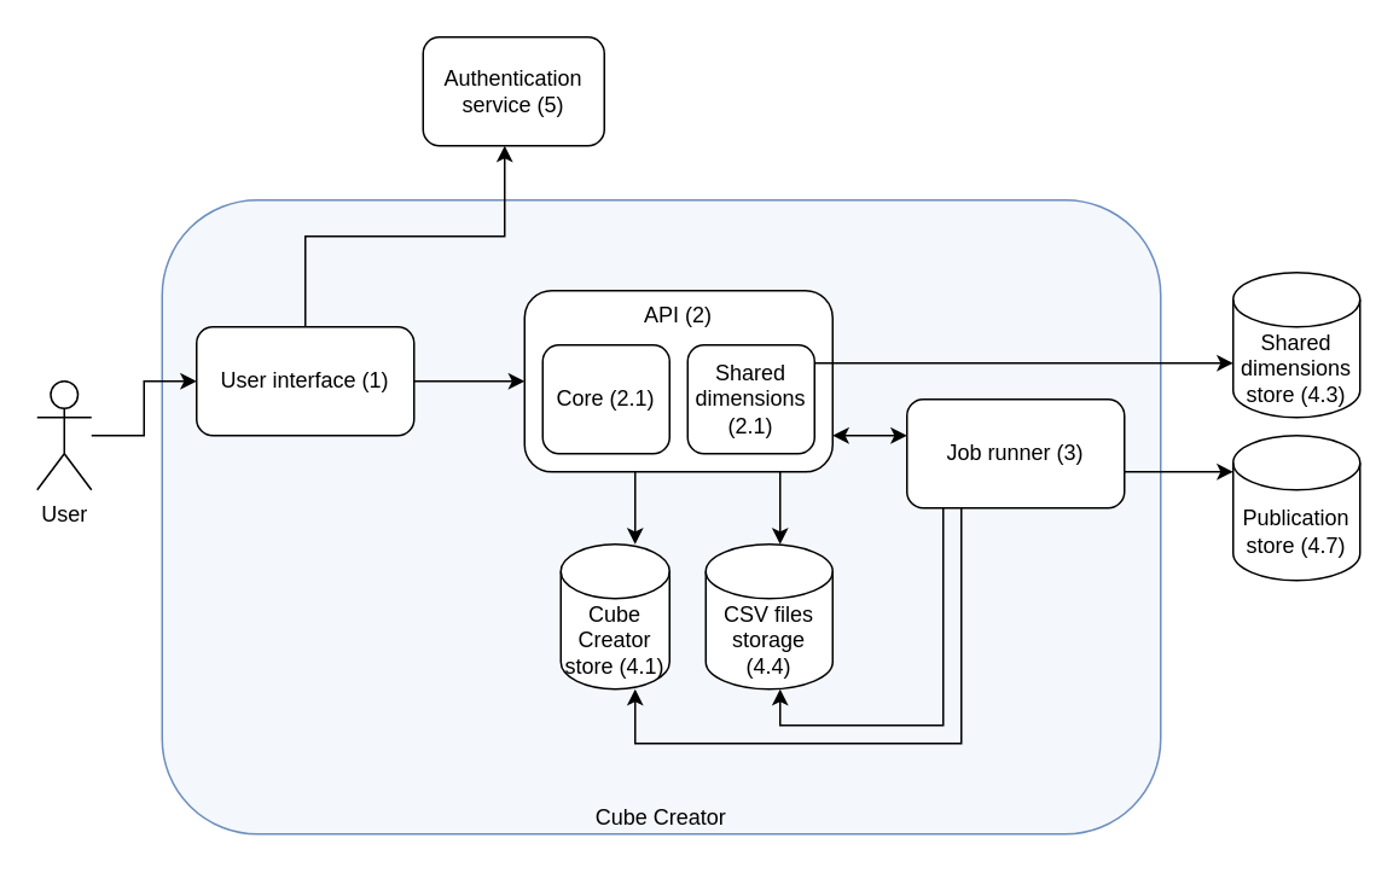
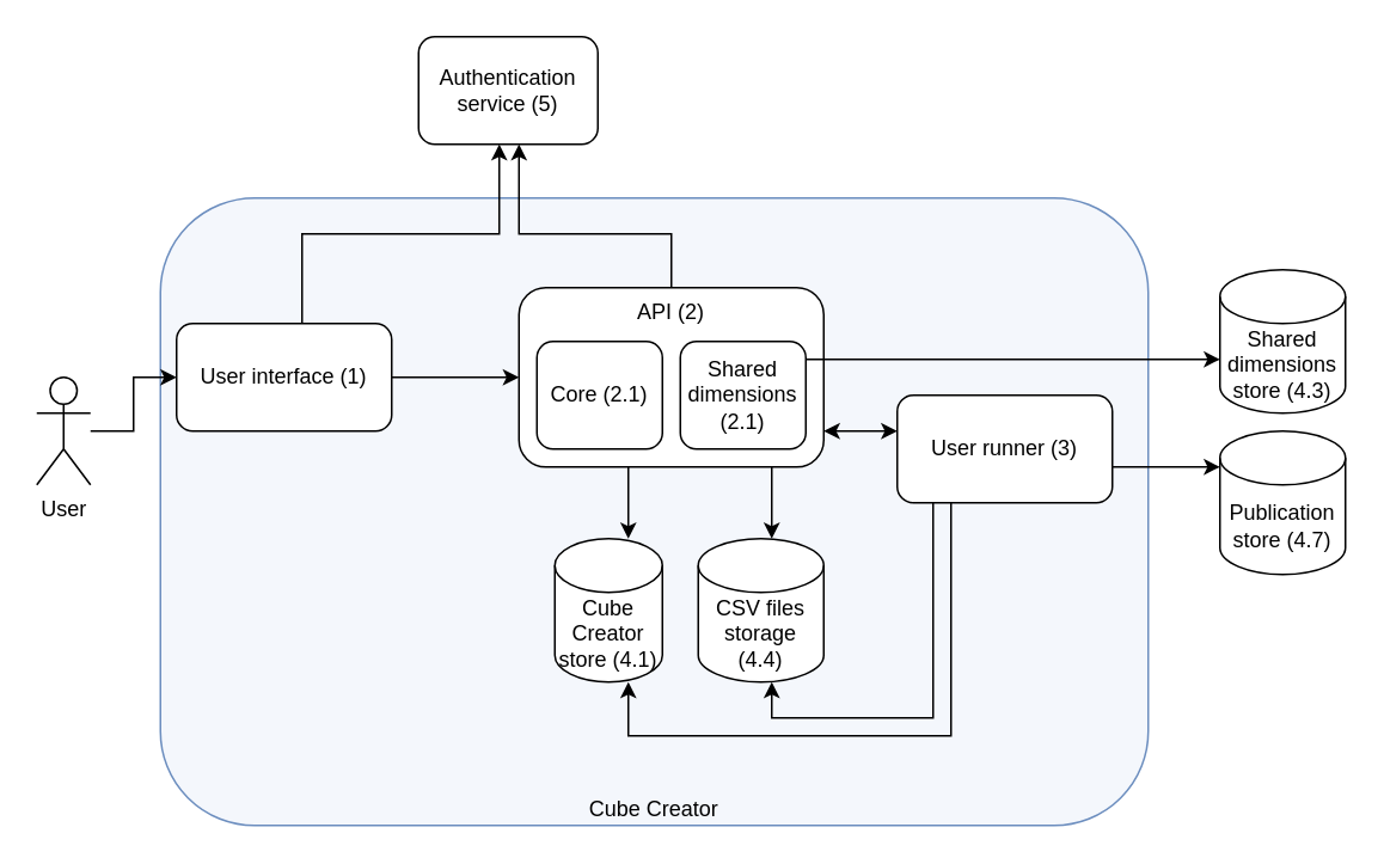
  <mxCell id="0" />
  <mxCell id="1" parent="0" />
  <mxCell id="2" value="Cube Creator" style="rounded=1;whiteSpace=wrap;html=1;strokeColor=#6c8ebf;fillColor=#F4F7FC;verticalAlign=bottom;" parent="1" vertex="1"><mxGeometry x="89" y="110" width="551" height="350" as="geometry" /></mxCell>
  <mxCell id="3" style="edgeStyle=orthogonalEdgeStyle;rounded=0;orthogonalLoop=1;jettySize=auto;html=1;" parent="1" source="5" target="13" edge="1"><mxGeometry relative="1" as="geometry"><Array as="points"><mxPoint x="168" y="130" /><mxPoint x="278" y="130" /></Array></mxGeometry></mxCell>
  <mxCell id="4" style="edgeStyle=orthogonalEdgeStyle;rounded=0;orthogonalLoop=1;jettySize=auto;html=1;entryX=0;entryY=0.5;entryDx=0;entryDy=0;" parent="1" source="5" target="20" edge="1"><mxGeometry relative="1" as="geometry" /></mxCell>
- <mxCell id="5" value="User interface (1)" style="rounded=1;whiteSpace=wrap;html=1;" parent="1" vertex="1"><mxGeometry x="108" y="180" width="120" height="60" as="geometry" /></mxCell>
+ <mxCell id="5" value="User interface (1)" style="rounded=1;whiteSpace=wrap;html=1;" parent="1" vertex="1"><mxGeometry x="98" y="180" width="120" height="60" as="geometry" /></mxCell>
+ <mxCell id="6" style="edgeStyle=orthogonalEdgeStyle;rounded=0;orthogonalLoop=1;jettySize=auto;html=1;" parent="1" source="20" target="13" edge="1"><mxGeometry relative="1" as="geometry"><mxPoint x="293" y="20" as="targetPoint" /><Array as="points"><mxPoint x="374" y="130" /><mxPoint x="289" y="130" /></Array></mxGeometry></mxCell>
  <mxCell id="7" style="edgeStyle=orthogonalEdgeStyle;rounded=0;orthogonalLoop=1;jettySize=auto;html=1;startArrow=none;startFill=0;" edge="1" parent="1" source="10" target="15"><mxGeometry relative="1" as="geometry"><Array as="points"><mxPoint x="660" y="260" /><mxPoint x="660" y="260" /></Array></mxGeometry></mxCell>
  <mxCell id="8" style="edgeStyle=orthogonalEdgeStyle;rounded=0;orthogonalLoop=1;jettySize=auto;html=1;startArrow=none;startFill=0;" edge="1" parent="1" source="10" target="24"><mxGeometry relative="1" as="geometry"><Array as="points"><mxPoint x="520" y="400" /><mxPoint x="430" y="400" /></Array></mxGeometry></mxCell>
  <mxCell id="9" style="edgeStyle=orthogonalEdgeStyle;rounded=0;orthogonalLoop=1;jettySize=auto;html=1;startArrow=none;startFill=0;" edge="1" parent="1" source="10" target="14"><mxGeometry relative="1" as="geometry"><Array as="points"><mxPoint x="530" y="410" /><mxPoint x="350" y="410" /></Array></mxGeometry></mxCell>
- <mxCell id="10" value="Job runner (3)" style="rounded=1;whiteSpace=wrap;html=1;" parent="1" vertex="1"><mxGeometry x="500" y="220" width="120" height="60" as="geometry" /></mxCell>
+ <mxCell id="10" value="User runner (3)" style="rounded=1;whiteSpace=wrap;html=1;" parent="1" vertex="1"><mxGeometry x="500" y="220" width="120" height="60" as="geometry" /></mxCell>
  <mxCell id="11" style="edgeStyle=orthogonalEdgeStyle;rounded=0;orthogonalLoop=1;jettySize=auto;html=1;entryX=0;entryY=0.5;entryDx=0;entryDy=0;" parent="1" source="12" target="5" edge="1"><mxGeometry relative="1" as="geometry" /></mxCell>
  <mxCell id="12" value="User" style="shape=umlActor;verticalLabelPosition=bottom;verticalAlign=top;html=1;outlineConnect=0;" parent="1" vertex="1"><mxGeometry x="20" y="210" width="30" height="60" as="geometry" /></mxCell>
  <mxCell id="13" value="Authentication service (5)" style="rounded=1;whiteSpace=wrap;html=1;" parent="1" vertex="1"><mxGeometry x="233" y="20" width="100" height="60" as="geometry" /></mxCell>
  <mxCell id="14" value="Cube Creator store (4.1)" style="shape=cylinder3;whiteSpace=wrap;html=1;boundedLbl=1;backgroundOutline=1;size=15;" parent="1" vertex="1"><mxGeometry x="309" y="300" width="60" height="80" as="geometry" /></mxCell>
  <mxCell id="15" value="Publication store (4.7)" style="shape=cylinder3;whiteSpace=wrap;html=1;boundedLbl=1;backgroundOutline=1;size=15;" parent="1" vertex="1"><mxGeometry x="680" y="240" width="70" height="80" as="geometry" /></mxCell>
  <mxCell id="16" value="Shared dimensions store (4.3)" style="shape=cylinder3;whiteSpace=wrap;html=1;boundedLbl=1;backgroundOutline=1;size=15;" parent="1" vertex="1"><mxGeometry x="680" y="150" width="70" height="80" as="geometry" /></mxCell>
  <mxCell id="17" style="edgeStyle=orthogonalEdgeStyle;rounded=0;orthogonalLoop=1;jettySize=auto;html=1;" parent="1" source="20" target="14" edge="1"><mxGeometry relative="1" as="geometry"><Array as="points"><mxPoint x="350" y="280" /><mxPoint x="350" y="280" /></Array></mxGeometry></mxCell>
  <mxCell id="18" style="edgeStyle=orthogonalEdgeStyle;rounded=0;orthogonalLoop=1;jettySize=auto;html=1;" edge="1" parent="1" source="20" target="24"><mxGeometry relative="1" as="geometry"><Array as="points"><mxPoint x="430" y="280" /><mxPoint x="430" y="280" /></Array></mxGeometry></mxCell>
  <mxCell id="19" style="edgeStyle=orthogonalEdgeStyle;rounded=0;orthogonalLoop=1;jettySize=auto;html=1;startArrow=classic;startFill=1;" edge="1" parent="1" source="20" target="10"><mxGeometry relative="1" as="geometry"><Array as="points"><mxPoint x="480" y="240" /><mxPoint x="480" y="240" /></Array></mxGeometry></mxCell>
  <mxCell id="20" value="API (2)" style="rounded=1;whiteSpace=wrap;html=1;verticalAlign=top;" parent="1" vertex="1"><mxGeometry x="289" y="160" width="170" height="100" as="geometry" /></mxCell>
  <mxCell id="21" value="Core (2.1)" style="rounded=1;whiteSpace=wrap;html=1;" parent="1" vertex="1"><mxGeometry x="299" y="190" width="70" height="60" as="geometry" /></mxCell>
  <mxCell id="22" style="edgeStyle=orthogonalEdgeStyle;rounded=0;orthogonalLoop=1;jettySize=auto;html=1;" parent="1" source="23" target="16" edge="1"><mxGeometry relative="1" as="geometry"><Array as="points"><mxPoint x="570" y="200" /><mxPoint x="570" y="200" /></Array></mxGeometry></mxCell>
  <mxCell id="23" value="Shared dimensions (2.1)" style="rounded=1;whiteSpace=wrap;html=1;" parent="1" vertex="1"><mxGeometry x="379" y="190" width="70" height="60" as="geometry" /></mxCell>
  <mxCell id="24" value="CSV files storage (4.4)" style="shape=cylinder3;whiteSpace=wrap;html=1;boundedLbl=1;backgroundOutline=1;size=15;" vertex="1" parent="1"><mxGeometry x="389" y="300" width="70" height="80" as="geometry" /></mxCell>
